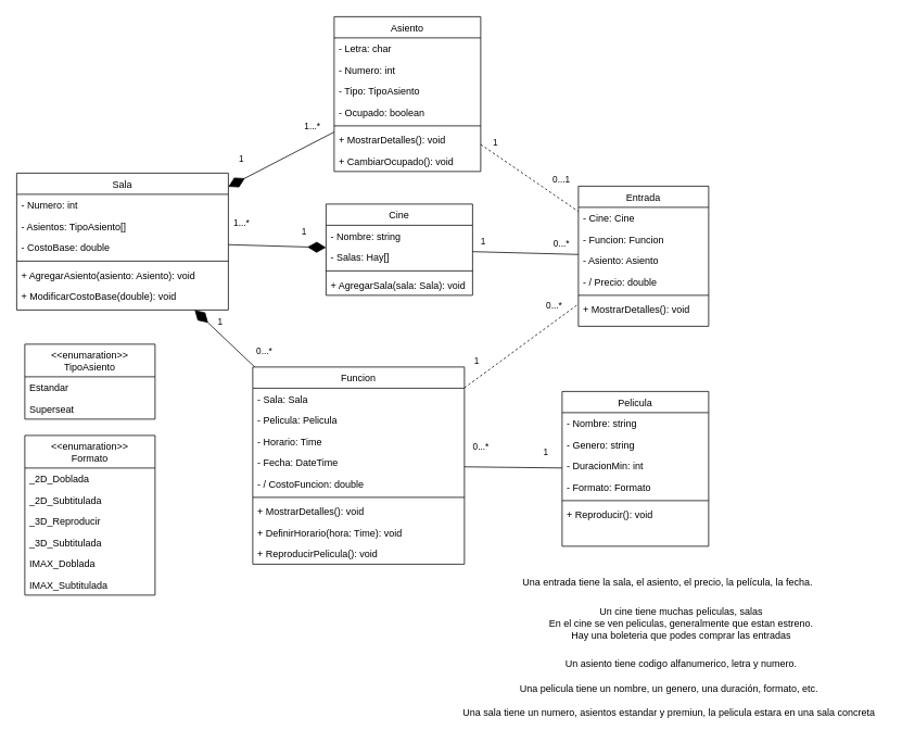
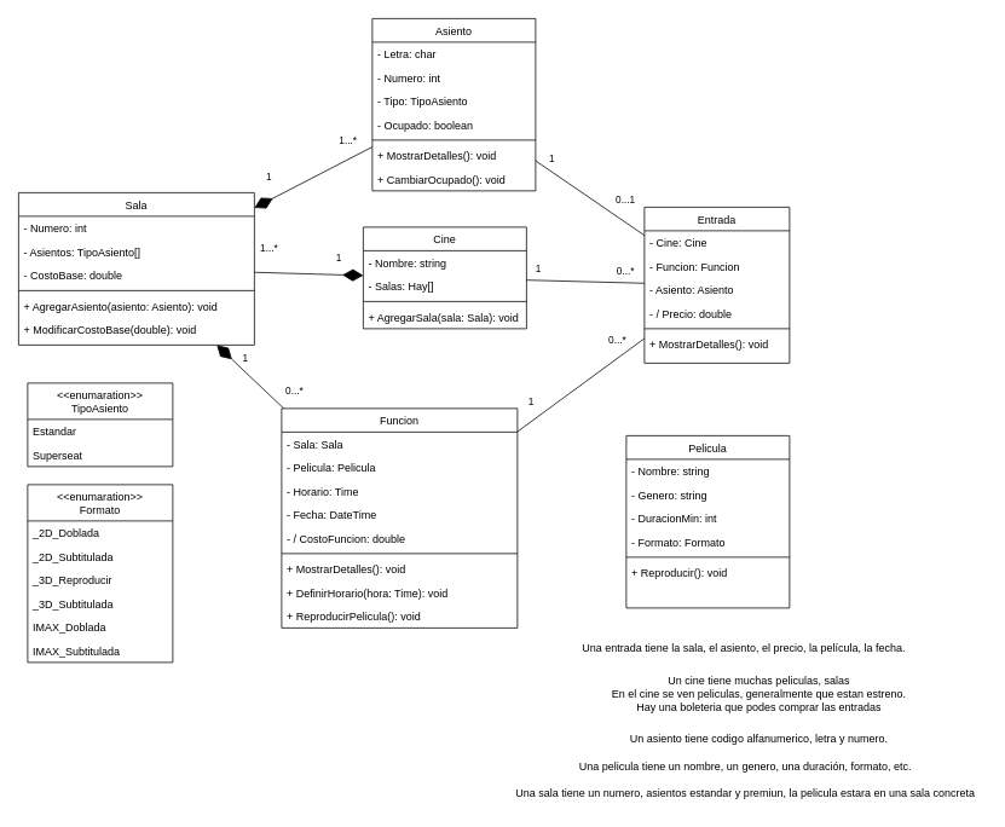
  <mxCell id="0" />
  <mxCell id="1" parent="0" />
  <mxCell id="2" value="Cine" style="swimlane;fontStyle=0;align=center;verticalAlign=top;childLayout=stackLayout;horizontal=1;startSize=26;horizontalStack=0;resizeParent=1;resizeLast=0;collapsible=1;marginBottom=0;rounded=0;shadow=0;strokeWidth=1;" parent="1" vertex="1"><mxGeometry x="400" y="250" width="180" height="112" as="geometry"><mxRectangle x="550" y="140" width="160" height="26" as="alternateBounds" /></mxGeometry></mxCell>
  <mxCell id="3" value="- Nombre: string" style="text;align=left;verticalAlign=top;spacingLeft=4;spacingRight=4;overflow=hidden;rotatable=0;points=[[0,0.5],[1,0.5]];portConstraint=eastwest;rounded=0;shadow=0;html=0;" parent="2" vertex="1"><mxGeometry y="26" width="180" height="26" as="geometry" /></mxCell>
  <mxCell id="4" value="- Salas: Hay[]" style="text;align=left;verticalAlign=top;spacingLeft=4;spacingRight=4;overflow=hidden;rotatable=0;points=[[0,0.5],[1,0.5]];portConstraint=eastwest;rounded=0;shadow=0;html=0;" parent="2" vertex="1"><mxGeometry y="52" width="180" height="26" as="geometry" /></mxCell>
  <mxCell id="5" value="" style="line;html=1;strokeWidth=1;align=left;verticalAlign=middle;spacingTop=-1;spacingLeft=3;spacingRight=3;rotatable=0;labelPosition=right;points=[];portConstraint=eastwest;" parent="2" vertex="1"><mxGeometry y="78" width="180" height="8" as="geometry" /></mxCell>
  <mxCell id="6" value="+ AgregarSala(sala: Sala): void" style="text;align=left;verticalAlign=top;spacingLeft=4;spacingRight=4;overflow=hidden;rotatable=0;points=[[0,0.5],[1,0.5]];portConstraint=eastwest;rounded=0;shadow=0;html=0;" parent="2" vertex="1"><mxGeometry y="86" width="180" height="26" as="geometry" /></mxCell>
  <mxCell id="7" value="Un cine tiene muchas peliculas, salas&lt;div&gt;En el cine se ven peliculas, generalmente que estan estreno.&lt;/div&gt;&lt;div&gt;Hay una boleteria que podes comprar las entradas&lt;/div&gt;" style="text;html=1;align=center;verticalAlign=middle;resizable=0;points=[];autosize=1;strokeColor=none;fillColor=none;" parent="1" vertex="1"><mxGeometry x="661" y="735" width="350" height="60" as="geometry" /></mxCell>
  <mxCell id="8" value="Una pelicula tiene un nombre, un genero, una duración, formato, etc." style="text;html=1;align=center;verticalAlign=middle;resizable=0;points=[];autosize=1;strokeColor=none;fillColor=none;" parent="1" vertex="1"><mxGeometry x="626" y="830" width="390" height="30" as="geometry" /></mxCell>
  <mxCell id="9" value="Una sala tiene un numero, asientos estandar y premiun, la pelicula estara en una sala concreta" style="text;html=1;align=center;verticalAlign=middle;resizable=0;points=[];autosize=1;strokeColor=none;fillColor=none;" parent="1" vertex="1"><mxGeometry x="556" y="860" width="530" height="30" as="geometry" /></mxCell>
  <mxCell id="10" value="Un asiento tiene codigo alfanumerico, letra y numero." style="text;html=1;align=center;verticalAlign=middle;resizable=0;points=[];autosize=1;strokeColor=none;fillColor=none;" parent="1" vertex="1"><mxGeometry x="681" y="800" width="310" height="30" as="geometry" /></mxCell>
  <mxCell id="11" value="Una entrada tiene la sala, el asiento, el precio, la película, la fecha.&amp;nbsp;" style="text;html=1;align=center;verticalAlign=middle;resizable=0;points=[];autosize=1;strokeColor=none;fillColor=none;" parent="1" vertex="1"><mxGeometry x="631" y="700" width="380" height="30" as="geometry" /></mxCell>
  <mxCell id="12" value="Pelicula" style="swimlane;fontStyle=0;align=center;verticalAlign=top;childLayout=stackLayout;horizontal=1;startSize=26;horizontalStack=0;resizeParent=1;resizeLast=0;collapsible=1;marginBottom=0;rounded=0;shadow=0;strokeWidth=1;" parent="1" vertex="1"><mxGeometry x="690" y="480" width="180" height="190" as="geometry"><mxRectangle x="550" y="140" width="160" height="26" as="alternateBounds" /></mxGeometry></mxCell>
  <mxCell id="13" value="- Nombre: string" style="text;align=left;verticalAlign=top;spacingLeft=4;spacingRight=4;overflow=hidden;rotatable=0;points=[[0,0.5],[1,0.5]];portConstraint=eastwest;rounded=0;shadow=0;html=0;" parent="12" vertex="1"><mxGeometry y="26" width="180" height="26" as="geometry" /></mxCell>
  <mxCell id="14" value="- Genero: string" style="text;align=left;verticalAlign=top;spacingLeft=4;spacingRight=4;overflow=hidden;rotatable=0;points=[[0,0.5],[1,0.5]];portConstraint=eastwest;rounded=0;shadow=0;html=0;" parent="12" vertex="1"><mxGeometry y="52" width="180" height="26" as="geometry" /></mxCell>
  <mxCell id="15" value="- DuracionMin: int" style="text;align=left;verticalAlign=top;spacingLeft=4;spacingRight=4;overflow=hidden;rotatable=0;points=[[0,0.5],[1,0.5]];portConstraint=eastwest;rounded=0;shadow=0;html=0;" parent="12" vertex="1"><mxGeometry y="78" width="180" height="26" as="geometry" /></mxCell>
  <mxCell id="16" value="- Formato: Formato" style="text;align=left;verticalAlign=top;spacingLeft=4;spacingRight=4;overflow=hidden;rotatable=0;points=[[0,0.5],[1,0.5]];portConstraint=eastwest;rounded=0;shadow=0;html=0;" parent="12" vertex="1"><mxGeometry y="104" width="180" height="26" as="geometry" /></mxCell>
  <mxCell id="17" value="" style="line;html=1;strokeWidth=1;align=left;verticalAlign=middle;spacingTop=-1;spacingLeft=3;spacingRight=3;rotatable=0;labelPosition=right;points=[];portConstraint=eastwest;" parent="12" vertex="1"><mxGeometry y="130" width="180" height="8" as="geometry" /></mxCell>
  <mxCell id="18" value="+ Reproducir(): void" style="text;align=left;verticalAlign=top;spacingLeft=4;spacingRight=4;overflow=hidden;rotatable=0;points=[[0,0.5],[1,0.5]];portConstraint=eastwest;rounded=0;shadow=0;html=0;" vertex="1" parent="12"><mxGeometry y="138" width="180" height="26" as="geometry" /></mxCell>
  <mxCell id="19" style="rounded=0;orthogonalLoop=1;jettySize=auto;html=1;endArrow=none;endFill=0;startArrow=diamondThin;startFill=1;startSize=20;" edge="1" parent="1" source="22" target="29"><mxGeometry relative="1" as="geometry" /></mxCell>
  <mxCell id="20" value="1" style="edgeLabel;html=1;align=center;verticalAlign=middle;resizable=0;points=[];" vertex="1" connectable="0" parent="19"><mxGeometry x="-0.811" y="3" relative="1" as="geometry"><mxPoint x="22" y="10" as="offset" /></mxGeometry></mxCell>
  <mxCell id="21" value="0...*" style="edgeLabel;html=1;align=center;verticalAlign=middle;resizable=0;points=[];" vertex="1" connectable="0" parent="19"><mxGeometry x="0.749" y="-1" relative="1" as="geometry"><mxPoint x="21" y="-12" as="offset" /></mxGeometry></mxCell>
  <mxCell id="22" value="Sala" style="swimlane;fontStyle=0;align=center;verticalAlign=top;childLayout=stackLayout;horizontal=1;startSize=26;horizontalStack=0;resizeParent=1;resizeLast=0;collapsible=1;marginBottom=0;rounded=0;shadow=0;strokeWidth=1;" parent="1" vertex="1"><mxGeometry x="20" y="212" width="260" height="168" as="geometry"><mxRectangle x="550" y="140" width="160" height="26" as="alternateBounds" /></mxGeometry></mxCell>
  <mxCell id="23" value="- Numero: int" style="text;align=left;verticalAlign=top;spacingLeft=4;spacingRight=4;overflow=hidden;rotatable=0;points=[[0,0.5],[1,0.5]];portConstraint=eastwest;rounded=0;shadow=0;html=0;" parent="22" vertex="1"><mxGeometry y="26" width="260" height="26" as="geometry" /></mxCell>
  <mxCell id="24" value="- Asientos: TipoAsiento[]" style="text;align=left;verticalAlign=top;spacingLeft=4;spacingRight=4;overflow=hidden;rotatable=0;points=[[0,0.5],[1,0.5]];portConstraint=eastwest;rounded=0;shadow=0;html=0;" parent="22" vertex="1"><mxGeometry y="52" width="260" height="26" as="geometry" /></mxCell>
  <mxCell id="25" value="- CostoBase: double" style="text;align=left;verticalAlign=top;spacingLeft=4;spacingRight=4;overflow=hidden;rotatable=0;points=[[0,0.5],[1,0.5]];portConstraint=eastwest;rounded=0;shadow=0;html=0;" vertex="1" parent="22"><mxGeometry y="78" width="260" height="26" as="geometry" /></mxCell>
  <mxCell id="26" value="" style="line;html=1;strokeWidth=1;align=left;verticalAlign=middle;spacingTop=-1;spacingLeft=3;spacingRight=3;rotatable=0;labelPosition=right;points=[];portConstraint=eastwest;" parent="22" vertex="1"><mxGeometry y="104" width="260" height="8" as="geometry" /></mxCell>
  <mxCell id="27" value="+ AgregarAsiento(asiento: Asiento): void" style="text;align=left;verticalAlign=top;spacingLeft=4;spacingRight=4;overflow=hidden;rotatable=0;points=[[0,0.5],[1,0.5]];portConstraint=eastwest;rounded=0;shadow=0;html=0;" parent="22" vertex="1"><mxGeometry y="112" width="260" height="26" as="geometry" /></mxCell>
  <mxCell id="28" value="+ ModificarCostoBase(double): void" style="text;align=left;verticalAlign=top;spacingLeft=4;spacingRight=4;overflow=hidden;rotatable=0;points=[[0,0.5],[1,0.5]];portConstraint=eastwest;rounded=0;shadow=0;html=0;" vertex="1" parent="22"><mxGeometry y="138" width="260" height="26" as="geometry" /></mxCell>
  <mxCell id="29" value="Funcion" style="swimlane;fontStyle=0;align=center;verticalAlign=top;childLayout=stackLayout;horizontal=1;startSize=26;horizontalStack=0;resizeParent=1;resizeLast=0;collapsible=1;marginBottom=0;rounded=0;shadow=0;strokeWidth=1;" vertex="1" parent="1"><mxGeometry x="310" y="450" width="260" height="242" as="geometry"><mxRectangle x="550" y="140" width="160" height="26" as="alternateBounds" /></mxGeometry></mxCell>
  <mxCell id="30" value="- Sala: Sala" style="text;align=left;verticalAlign=top;spacingLeft=4;spacingRight=4;overflow=hidden;rotatable=0;points=[[0,0.5],[1,0.5]];portConstraint=eastwest;rounded=0;shadow=0;html=0;" vertex="1" parent="29"><mxGeometry y="26" width="260" height="26" as="geometry" /></mxCell>
  <mxCell id="31" value="- Pelicula: Pelicula" style="text;align=left;verticalAlign=top;spacingLeft=4;spacingRight=4;overflow=hidden;rotatable=0;points=[[0,0.5],[1,0.5]];portConstraint=eastwest;rounded=0;shadow=0;html=0;" vertex="1" parent="29"><mxGeometry y="52" width="260" height="26" as="geometry" /></mxCell>
  <mxCell id="32" value="- Horario: Time" style="text;align=left;verticalAlign=top;spacingLeft=4;spacingRight=4;overflow=hidden;rotatable=0;points=[[0,0.5],[1,0.5]];portConstraint=eastwest;rounded=0;shadow=0;html=0;" vertex="1" parent="29"><mxGeometry y="78" width="260" height="26" as="geometry" /></mxCell>
  <mxCell id="33" value="- Fecha: DateTime" style="text;align=left;verticalAlign=top;spacingLeft=4;spacingRight=4;overflow=hidden;rotatable=0;points=[[0,0.5],[1,0.5]];portConstraint=eastwest;rounded=0;shadow=0;html=0;" vertex="1" parent="29"><mxGeometry y="104" width="260" height="26" as="geometry" /></mxCell>
  <mxCell id="34" value="- / CostoFuncion: double" style="text;align=left;verticalAlign=top;spacingLeft=4;spacingRight=4;overflow=hidden;rotatable=0;points=[[0,0.5],[1,0.5]];portConstraint=eastwest;rounded=0;shadow=0;html=0;" vertex="1" parent="29"><mxGeometry y="130" width="260" height="26" as="geometry" /></mxCell>
  <mxCell id="35" value="" style="line;html=1;strokeWidth=1;align=left;verticalAlign=middle;spacingTop=-1;spacingLeft=3;spacingRight=3;rotatable=0;labelPosition=right;points=[];portConstraint=eastwest;" vertex="1" parent="29"><mxGeometry y="156" width="260" height="8" as="geometry" /></mxCell>
  <mxCell id="36" value="+ MostrarDetalles(): void" style="text;align=left;verticalAlign=top;spacingLeft=4;spacingRight=4;overflow=hidden;rotatable=0;points=[[0,0.5],[1,0.5]];portConstraint=eastwest;rounded=0;shadow=0;html=0;" vertex="1" parent="29"><mxGeometry y="164" width="260" height="26" as="geometry" /></mxCell>
  <mxCell id="37" value="+ DefinirHorario(hora: Time): void" style="text;align=left;verticalAlign=top;spacingLeft=4;spacingRight=4;overflow=hidden;rotatable=0;points=[[0,0.5],[1,0.5]];portConstraint=eastwest;rounded=0;shadow=0;html=0;" vertex="1" parent="29"><mxGeometry y="190" width="260" height="26" as="geometry" /></mxCell>
  <mxCell id="38" value="+ ReproducirPelicula(): void" style="text;align=left;verticalAlign=top;spacingLeft=4;spacingRight=4;overflow=hidden;rotatable=0;points=[[0,0.5],[1,0.5]];portConstraint=eastwest;rounded=0;shadow=0;html=0;" vertex="1" parent="29"><mxGeometry y="216" width="260" height="26" as="geometry" /></mxCell>
  <mxCell id="39" value="Entrada" style="swimlane;fontStyle=0;align=center;verticalAlign=top;childLayout=stackLayout;horizontal=1;startSize=26;horizontalStack=0;resizeParent=1;resizeLast=0;collapsible=1;marginBottom=0;rounded=0;shadow=0;strokeWidth=1;" parent="1" vertex="1"><mxGeometry x="710" y="228" width="160" height="172" as="geometry"><mxRectangle x="550" y="140" width="160" height="26" as="alternateBounds" /></mxGeometry></mxCell>
  <mxCell id="40" value="- Cine: Cine" style="text;align=left;verticalAlign=top;spacingLeft=4;spacingRight=4;overflow=hidden;rotatable=0;points=[[0,0.5],[1,0.5]];portConstraint=eastwest;rounded=0;shadow=0;html=0;" parent="39" vertex="1"><mxGeometry y="26" width="160" height="26" as="geometry" /></mxCell>
  <mxCell id="41" value="- Funcion: Funcion" style="text;align=left;verticalAlign=top;spacingLeft=4;spacingRight=4;overflow=hidden;rotatable=0;points=[[0,0.5],[1,0.5]];portConstraint=eastwest;rounded=0;shadow=0;html=0;" parent="39" vertex="1"><mxGeometry y="52" width="160" height="26" as="geometry" /></mxCell>
  <mxCell id="42" value="- Asiento: Asiento" style="text;align=left;verticalAlign=top;spacingLeft=4;spacingRight=4;overflow=hidden;rotatable=0;points=[[0,0.5],[1,0.5]];portConstraint=eastwest;rounded=0;shadow=0;html=0;" parent="39" vertex="1"><mxGeometry y="78" width="160" height="26" as="geometry" /></mxCell>
  <mxCell id="43" value="- / Precio: double" style="text;align=left;verticalAlign=top;spacingLeft=4;spacingRight=4;overflow=hidden;rotatable=0;points=[[0,0.5],[1,0.5]];portConstraint=eastwest;rounded=0;shadow=0;html=0;" parent="39" vertex="1"><mxGeometry y="104" width="160" height="26" as="geometry" /></mxCell>
  <mxCell id="44" value="" style="line;html=1;strokeWidth=1;align=left;verticalAlign=middle;spacingTop=-1;spacingLeft=3;spacingRight=3;rotatable=0;labelPosition=right;points=[];portConstraint=eastwest;" parent="39" vertex="1"><mxGeometry y="130" width="160" height="8" as="geometry" /></mxCell>
  <mxCell id="45" value="+ MostrarDetalles(): void" style="text;align=left;verticalAlign=top;spacingLeft=4;spacingRight=4;overflow=hidden;rotatable=0;points=[[0,0.5],[1,0.5]];portConstraint=eastwest;rounded=0;shadow=0;html=0;" parent="39" vertex="1"><mxGeometry y="138" width="160" height="26" as="geometry" /></mxCell>
  <mxCell id="46" value="" style="endArrow=diamondThin;html=1;rounded=0;startArrow=none;startFill=0;endFill=1;endSize=20;" parent="1" source="22" target="2" edge="1"><mxGeometry width="50" height="50" relative="1" as="geometry"><mxPoint x="640" y="450" as="sourcePoint" /><mxPoint x="690" y="400" as="targetPoint" /></mxGeometry></mxCell>
  <mxCell id="47" value="1...*" style="edgeLabel;html=1;align=center;verticalAlign=middle;resizable=0;points=[];" parent="46" vertex="1" connectable="0"><mxGeometry x="-0.635" relative="1" as="geometry"><mxPoint x="-6" y="-28" as="offset" /></mxGeometry></mxCell>
  <mxCell id="48" value="1" style="edgeLabel;html=1;align=center;verticalAlign=middle;resizable=0;points=[];" parent="46" vertex="1" connectable="0"><mxGeometry x="0.706" y="1" relative="1" as="geometry"><mxPoint x="-9" y="-18" as="offset" /></mxGeometry></mxCell>
- <mxCell id="49" value="" style="endArrow=none;html=1;rounded=0;endFill=0;endSize=11;" parent="1" source="29" target="12" edge="1"><mxGeometry width="50" height="50" relative="1" as="geometry"><mxPoint x="630" y="540" as="sourcePoint" /><mxPoint x="680" y="490" as="targetPoint" /></mxGeometry></mxCell>
- <mxCell id="50" value="1" style="edgeLabel;html=1;align=center;verticalAlign=middle;resizable=0;points=[];" parent="49" vertex="1" connectable="0"><mxGeometry x="0.772" y="-1" relative="1" as="geometry"><mxPoint x="-6" y="-21" as="offset" /></mxGeometry></mxCell>
- <mxCell id="51" value="0...*" style="edgeLabel;html=1;align=center;verticalAlign=middle;resizable=0;points=[];" parent="49" vertex="1" connectable="0"><mxGeometry x="-0.751" y="2" relative="1" as="geometry"><mxPoint x="4" y="-23" as="offset" /></mxGeometry></mxCell>
  <mxCell id="52" value="" style="endArrow=none;html=1;rounded=0;" parent="1" source="2" target="39" edge="1"><mxGeometry width="50" height="50" relative="1" as="geometry"><mxPoint x="640" y="500" as="sourcePoint" /><mxPoint x="690" y="450" as="targetPoint" /></mxGeometry></mxCell>
  <mxCell id="53" value="0...*" style="edgeLabel;html=1;align=center;verticalAlign=middle;resizable=0;points=[];" parent="52" vertex="1" connectable="0"><mxGeometry x="0.768" relative="1" as="geometry"><mxPoint x="-6" y="-13" as="offset" /></mxGeometry></mxCell>
  <mxCell id="54" value="1" style="edgeLabel;html=1;align=center;verticalAlign=middle;resizable=0;points=[];" parent="52" vertex="1" connectable="0"><mxGeometry x="-0.798" relative="1" as="geometry"><mxPoint y="-13" as="offset" /></mxGeometry></mxCell>
- <mxCell id="55" style="rounded=0;orthogonalLoop=1;jettySize=auto;html=1;endArrow=none;endFill=0;dashed=1;" edge="1" parent="1" source="58" target="39"><mxGeometry relative="1" as="geometry" /></mxCell>
+ <mxCell id="55" style="rounded=0;orthogonalLoop=1;jettySize=auto;html=1;endArrow=none;endFill=0;" edge="1" parent="1" source="58" target="39"><mxGeometry relative="1" as="geometry" /></mxCell>
  <mxCell id="56" value="1" style="edgeLabel;html=1;align=center;verticalAlign=middle;resizable=0;points=[];" vertex="1" connectable="0" parent="55"><mxGeometry x="-0.826" relative="1" as="geometry"><mxPoint x="7" y="-11" as="offset" /></mxGeometry></mxCell>
  <mxCell id="57" value="0...1" style="edgeLabel;html=1;align=center;verticalAlign=middle;resizable=0;points=[];" vertex="1" connectable="0" parent="55"><mxGeometry x="0.819" y="-1" relative="1" as="geometry"><mxPoint x="-10" y="-33" as="offset" /></mxGeometry></mxCell>
  <mxCell id="58" value="Asiento" style="swimlane;fontStyle=0;align=center;verticalAlign=top;childLayout=stackLayout;horizontal=1;startSize=26;horizontalStack=0;resizeParent=1;resizeLast=0;collapsible=1;marginBottom=0;rounded=0;shadow=0;strokeWidth=1;" parent="1" vertex="1"><mxGeometry x="410" y="20" width="180" height="190" as="geometry"><mxRectangle x="550" y="140" width="160" height="26" as="alternateBounds" /></mxGeometry></mxCell>
  <mxCell id="59" value="- Letra: char" style="text;align=left;verticalAlign=top;spacingLeft=4;spacingRight=4;overflow=hidden;rotatable=0;points=[[0,0.5],[1,0.5]];portConstraint=eastwest;rounded=0;shadow=0;html=0;" parent="58" vertex="1"><mxGeometry y="26" width="180" height="26" as="geometry" /></mxCell>
  <mxCell id="60" value="- Numero: int" style="text;align=left;verticalAlign=top;spacingLeft=4;spacingRight=4;overflow=hidden;rotatable=0;points=[[0,0.5],[1,0.5]];portConstraint=eastwest;rounded=0;shadow=0;html=0;" parent="58" vertex="1"><mxGeometry y="52" width="180" height="26" as="geometry" /></mxCell>
  <mxCell id="61" value="- Tipo: TipoAsiento" style="text;align=left;verticalAlign=top;spacingLeft=4;spacingRight=4;overflow=hidden;rotatable=0;points=[[0,0.5],[1,0.5]];portConstraint=eastwest;rounded=0;shadow=0;html=0;" parent="58" vertex="1"><mxGeometry y="78" width="180" height="26" as="geometry" /></mxCell>
  <mxCell id="62" value="- Ocupado: boolean" style="text;align=left;verticalAlign=top;spacingLeft=4;spacingRight=4;overflow=hidden;rotatable=0;points=[[0,0.5],[1,0.5]];portConstraint=eastwest;rounded=0;shadow=0;html=0;" parent="58" vertex="1"><mxGeometry y="104" width="180" height="26" as="geometry" /></mxCell>
  <mxCell id="63" value="" style="line;html=1;strokeWidth=1;align=left;verticalAlign=middle;spacingTop=-1;spacingLeft=3;spacingRight=3;rotatable=0;labelPosition=right;points=[];portConstraint=eastwest;" parent="58" vertex="1"><mxGeometry y="130" width="180" height="8" as="geometry" /></mxCell>
  <mxCell id="64" value="+ MostrarDetalles(): void" style="text;align=left;verticalAlign=top;spacingLeft=4;spacingRight=4;overflow=hidden;rotatable=0;points=[[0,0.5],[1,0.5]];portConstraint=eastwest;rounded=0;shadow=0;html=0;" vertex="1" parent="58"><mxGeometry y="138" width="180" height="26" as="geometry" /></mxCell>
  <mxCell id="65" value="+ CambiarOcupado(): void" style="text;align=left;verticalAlign=top;spacingLeft=4;spacingRight=4;overflow=hidden;rotatable=0;points=[[0,0.5],[1,0.5]];portConstraint=eastwest;rounded=0;shadow=0;html=0;" parent="58" vertex="1"><mxGeometry y="164" width="180" height="26" as="geometry" /></mxCell>
  <mxCell id="66" value="" style="endArrow=diamondThin;html=1;rounded=0;startArrow=none;startFill=0;endFill=1;endSize=20;" parent="1" source="58" target="22" edge="1"><mxGeometry width="50" height="50" relative="1" as="geometry"><mxPoint x="420" y="630" as="sourcePoint" /><mxPoint x="470" y="580" as="targetPoint" /></mxGeometry></mxCell>
  <mxCell id="67" value="1...*" style="edgeLabel;html=1;align=center;verticalAlign=middle;resizable=0;points=[];" parent="66" vertex="1" connectable="0"><mxGeometry x="-0.628" y="-1" relative="1" as="geometry"><mxPoint x="-3" y="-20" as="offset" /></mxGeometry></mxCell>
  <mxCell id="68" value="1" style="edgeLabel;html=1;align=center;verticalAlign=middle;resizable=0;points=[];" parent="66" vertex="1" connectable="0"><mxGeometry x="0.619" y="-2" relative="1" as="geometry"><mxPoint x="-9" y="-19" as="offset" /></mxGeometry></mxCell>
- <mxCell id="69" value="" style="endArrow=none;html=1;rounded=0;dashed=1;" parent="1" source="29" target="39" edge="1"><mxGeometry width="50" height="50" relative="1" as="geometry"><mxPoint x="680" y="440" as="sourcePoint" /><mxPoint x="730" y="390" as="targetPoint" /></mxGeometry></mxCell>
+ <mxCell id="69" value="" style="endArrow=none;html=1;rounded=0;" parent="1" source="29" target="39" edge="1"><mxGeometry width="50" height="50" relative="1" as="geometry"><mxPoint x="680" y="440" as="sourcePoint" /><mxPoint x="730" y="390" as="targetPoint" /></mxGeometry></mxCell>
  <mxCell id="70" value="1" style="edgeLabel;html=1;align=center;verticalAlign=middle;resizable=0;points=[];" parent="69" vertex="1" connectable="0"><mxGeometry x="-0.588" y="-1" relative="1" as="geometry"><mxPoint x="-15" y="-14" as="offset" /></mxGeometry></mxCell>
  <mxCell id="71" value="0...*" style="edgeLabel;html=1;align=center;verticalAlign=middle;resizable=0;points=[];" parent="69" vertex="1" connectable="0"><mxGeometry x="0.585" y="-1" relative="1" as="geometry"><mxPoint x="-2" y="-20" as="offset" /></mxGeometry></mxCell>
  <mxCell id="72" value="&lt;&lt;enumaration&gt;&gt;&#10;Formato" style="swimlane;fontStyle=0;align=center;verticalAlign=top;childLayout=stackLayout;horizontal=1;startSize=40;horizontalStack=0;resizeParent=1;resizeLast=0;collapsible=1;marginBottom=0;rounded=0;shadow=0;strokeWidth=1;" parent="1" vertex="1"><mxGeometry x="30" y="534" width="160" height="196" as="geometry"><mxRectangle x="550" y="140" width="160" height="26" as="alternateBounds" /></mxGeometry></mxCell>
  <mxCell id="73" value="_2D_Doblada" style="text;align=left;verticalAlign=top;spacingLeft=4;spacingRight=4;overflow=hidden;rotatable=0;points=[[0,0.5],[1,0.5]];portConstraint=eastwest;rounded=0;shadow=0;html=0;" parent="72" vertex="1"><mxGeometry y="40" width="160" height="26" as="geometry" /></mxCell>
  <mxCell id="74" value="_2D_Subtitulada" style="text;align=left;verticalAlign=top;spacingLeft=4;spacingRight=4;overflow=hidden;rotatable=0;points=[[0,0.5],[1,0.5]];portConstraint=eastwest;rounded=0;shadow=0;html=0;" parent="72" vertex="1"><mxGeometry y="66" width="160" height="26" as="geometry" /></mxCell>
  <mxCell id="75" value="_3D_Reproducir" style="text;align=left;verticalAlign=top;spacingLeft=4;spacingRight=4;overflow=hidden;rotatable=0;points=[[0,0.5],[1,0.5]];portConstraint=eastwest;rounded=0;shadow=0;html=0;" parent="72" vertex="1"><mxGeometry y="92" width="160" height="26" as="geometry" /></mxCell>
  <mxCell id="76" value="_3D_Subtitulada" style="text;align=left;verticalAlign=top;spacingLeft=4;spacingRight=4;overflow=hidden;rotatable=0;points=[[0,0.5],[1,0.5]];portConstraint=eastwest;rounded=0;shadow=0;html=0;" parent="72" vertex="1"><mxGeometry y="118" width="160" height="26" as="geometry" /></mxCell>
  <mxCell id="77" value="IMAX_Doblada" style="text;align=left;verticalAlign=top;spacingLeft=4;spacingRight=4;overflow=hidden;rotatable=0;points=[[0,0.5],[1,0.5]];portConstraint=eastwest;rounded=0;shadow=0;html=0;" parent="72" vertex="1"><mxGeometry y="144" width="160" height="26" as="geometry" /></mxCell>
  <mxCell id="78" value="IMAX_Subtitulada" style="text;align=left;verticalAlign=top;spacingLeft=4;spacingRight=4;overflow=hidden;rotatable=0;points=[[0,0.5],[1,0.5]];portConstraint=eastwest;rounded=0;shadow=0;html=0;" parent="72" vertex="1"><mxGeometry y="170" width="160" height="26" as="geometry" /></mxCell>
  <mxCell id="79" value="&lt;&lt;enumaration&gt;&gt;&#10;TipoAsiento" style="swimlane;fontStyle=0;align=center;verticalAlign=top;childLayout=stackLayout;horizontal=1;startSize=40;horizontalStack=0;resizeParent=1;resizeLast=0;collapsible=1;marginBottom=0;rounded=0;shadow=0;strokeWidth=1;" parent="1" vertex="1"><mxGeometry x="30" y="422" width="160" height="92" as="geometry"><mxRectangle x="550" y="140" width="160" height="26" as="alternateBounds" /></mxGeometry></mxCell>
  <mxCell id="80" value="Estandar" style="text;align=left;verticalAlign=top;spacingLeft=4;spacingRight=4;overflow=hidden;rotatable=0;points=[[0,0.5],[1,0.5]];portConstraint=eastwest;rounded=0;shadow=0;html=0;" parent="79" vertex="1"><mxGeometry y="40" width="160" height="26" as="geometry" /></mxCell>
  <mxCell id="81" value="Superseat" style="text;align=left;verticalAlign=top;spacingLeft=4;spacingRight=4;overflow=hidden;rotatable=0;points=[[0,0.5],[1,0.5]];portConstraint=eastwest;rounded=0;shadow=0;html=0;" parent="79" vertex="1"><mxGeometry y="66" width="160" height="26" as="geometry" /></mxCell>
